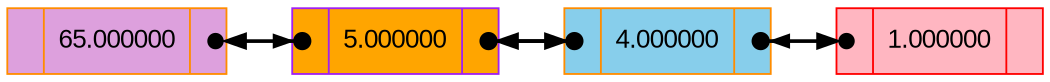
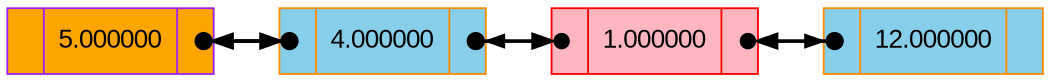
  digraph {
    fontname="Liberation Sans"
    rankdir=LR
    node [color=darkorange fillcolor=skyblue fontname="Liberation Sans" shape=record style=filled]
    edge [arrowtail=dot dir=both fontname="Liberation Sans" headport="a:c" style=bold tailclip=false tailport="b:c"]
-   n1 [fillcolor=plum height=0.5 label="{<a>|65.000000|<b>}" width=0.5]
    n2 [color=purple fillcolor=orange height=0.5 label="{<a>|5.000000|<b>}" width=0.5]
    n3 [height=0.5 label="{<a>|4.000000|<b>}" width=0.5]
    n4 [color=red fillcolor=lightpink height=0.5 label="{<a>|1.000000|<b>}" width=0.5]
-   n1 -> n2 [style=dotted]
-   n2 -> n1 [headport="b:c" tailport="a:c"]
+   n5 [height=0.5 label="{<a>|12.000000|<b>}" width=0.5]
    n2 -> n3
    n3 -> n2 [headport="b:c" tailport="a:c"]
    n3 -> n4
    n4 -> n3 [headport="b:c" style=dotted tailport="a:c"]
+   n4 -> n5 [style=dotted]
+   n5 -> n4 [headport="b:c" tailport="a:c"]
  }
